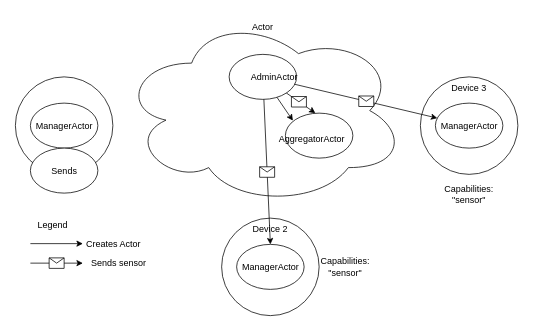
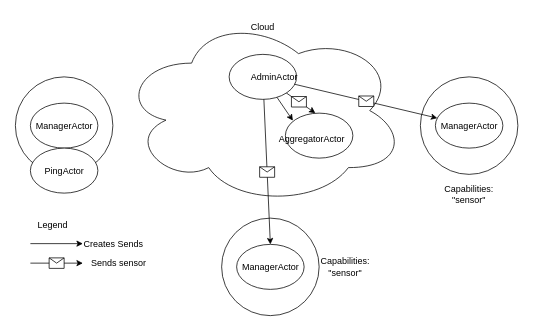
  <mxCell id="0" />
  <mxCell id="1" parent="0" />
  <mxCell id="2" value="" style="ellipse;shape=cloud;whiteSpace=wrap;html=1;" parent="1" vertex="1"><mxGeometry x="160" y="20" width="380" height="253.33" as="geometry" /></mxCell>
  <mxCell id="3" value="" style="group" parent="1" vertex="1" connectable="0"><mxGeometry x="305" y="71.66" width="90" height="60" as="geometry" /></mxCell>
  <mxCell id="4" value="" style="ellipse;whiteSpace=wrap;html=1;" parent="3" vertex="1"><mxGeometry width="90" height="60" as="geometry" /></mxCell>
  <mxCell id="5" value="AdminActor" style="text;html=1;strokeColor=none;fillColor=none;align=center;verticalAlign=middle;whiteSpace=wrap;rounded=0;" parent="3" vertex="1"><mxGeometry x="37.5" y="18.75" width="45" height="22.5" as="geometry" /></mxCell>
  <mxCell id="6" value="" style="ellipse;whiteSpace=wrap;html=1;aspect=fixed;" parent="1" vertex="1"><mxGeometry x="20" y="101.66" width="130" height="130" as="geometry" /></mxCell>
  <mxCell id="7" value="" style="group" parent="1" vertex="1" connectable="0"><mxGeometry x="40" y="136.66" width="90" height="60" as="geometry" /></mxCell>
  <mxCell id="8" value="" style="ellipse;whiteSpace=wrap;html=1;" parent="7" vertex="1"><mxGeometry width="90" height="60" as="geometry" /></mxCell>
  <mxCell id="9" value="ManagerActor" style="text;html=1;strokeColor=none;fillColor=none;align=center;verticalAlign=middle;whiteSpace=wrap;rounded=0;" parent="7" vertex="1"><mxGeometry x="22.5" y="18.75" width="45" height="22.5" as="geometry" /></mxCell>
  <mxCell id="10" value="" style="ellipse;whiteSpace=wrap;html=1;aspect=fixed;" parent="1" vertex="1"><mxGeometry x="295" y="290" width="130" height="130" as="geometry" /></mxCell>
  <mxCell id="11" value="" style="group" parent="1" vertex="1" connectable="0"><mxGeometry x="315" y="325" width="90" height="60" as="geometry" /></mxCell>
  <mxCell id="12" value="" style="ellipse;whiteSpace=wrap;html=1;" parent="11" vertex="1"><mxGeometry width="90" height="60" as="geometry" /></mxCell>
  <mxCell id="13" value="ManagerActor" style="text;html=1;strokeColor=none;fillColor=none;align=center;verticalAlign=middle;whiteSpace=wrap;rounded=0;" parent="11" vertex="1"><mxGeometry x="22.5" y="18.75" width="45" height="22.5" as="geometry" /></mxCell>
  <mxCell id="14" value="" style="ellipse;whiteSpace=wrap;html=1;aspect=fixed;" parent="1" vertex="1"><mxGeometry x="560" y="101.66" width="130" height="130" as="geometry" /></mxCell>
  <mxCell id="15" value="" style="group" parent="1" vertex="1" connectable="0"><mxGeometry x="580" y="136.66" width="90" height="60" as="geometry" /></mxCell>
  <mxCell id="16" value="" style="ellipse;whiteSpace=wrap;html=1;" parent="15" vertex="1"><mxGeometry width="90" height="60" as="geometry" /></mxCell>
  <mxCell id="17" value="ManagerActor" style="text;html=1;strokeColor=none;fillColor=none;align=center;verticalAlign=middle;whiteSpace=wrap;rounded=0;" parent="15" vertex="1"><mxGeometry x="22.5" y="18.75" width="45" height="22.5" as="geometry" /></mxCell>
  <mxCell id="18" value="Capabilities: &quot;sensor&quot;" style="text;html=1;strokeColor=none;fillColor=none;align=center;verticalAlign=middle;whiteSpace=wrap;rounded=0;" parent="1" vertex="1"><mxGeometry x="430" y="340" width="60" height="30" as="geometry" /></mxCell>
  <mxCell id="19" value="Capabilities: &quot;sensor&quot;" style="text;html=1;strokeColor=none;fillColor=none;align=center;verticalAlign=middle;whiteSpace=wrap;rounded=0;" parent="1" vertex="1"><mxGeometry x="595" y="243.33" width="60" height="30" as="geometry" /></mxCell>
- <mxCell id="20" value="Device 3" style="text;html=1;strokeColor=none;fillColor=none;align=center;verticalAlign=middle;whiteSpace=wrap;rounded=0;" parent="1" vertex="1"><mxGeometry x="595" y="101.66" width="60" height="30" as="geometry" /></mxCell>
- <mxCell id="21" value="Device 2" style="text;html=1;strokeColor=none;fillColor=none;align=center;verticalAlign=middle;whiteSpace=wrap;rounded=0;" parent="1" vertex="1"><mxGeometry x="330" y="290" width="60" height="30" as="geometry" /></mxCell>
  <mxCell id="22" value="" style="group" parent="1" vertex="1" connectable="0"><mxGeometry x="40" y="196.66" width="90" height="60" as="geometry" /></mxCell>
  <mxCell id="23" value="" style="ellipse;whiteSpace=wrap;html=1;" parent="22" vertex="1"><mxGeometry width="90" height="60" as="geometry" /></mxCell>
  <mxCell id="24" value="" style="group" parent="22" vertex="1" connectable="0"><mxGeometry width="90" height="60" as="geometry" /></mxCell>
- <mxCell id="25" value="Sends" style="text;html=1;strokeColor=none;fillColor=none;align=center;verticalAlign=middle;whiteSpace=wrap;rounded=0;" parent="24" vertex="1"><mxGeometry x="22.5" y="18.75" width="45" height="22.5" as="geometry" /></mxCell>
+ <mxCell id="25" value="PingActor" style="text;html=1;strokeColor=none;fillColor=none;align=center;verticalAlign=middle;whiteSpace=wrap;rounded=0;" parent="24" vertex="1"><mxGeometry x="22.5" y="18.75" width="45" height="22.5" as="geometry" /></mxCell>
  <mxCell id="26" value="" style="endArrow=classic;html=1;" edge="1" parent="1" source="4"><mxGeometry width="50" height="50" relative="1" as="geometry"><mxPoint x="100" y="310" as="sourcePoint" /><mxPoint x="390" y="160" as="targetPoint" /></mxGeometry></mxCell>
  <mxCell id="27" value="" style="group" vertex="1" connectable="0" parent="1"><mxGeometry x="380" y="150" width="90" height="60" as="geometry" /></mxCell>
  <mxCell id="28" value="" style="ellipse;whiteSpace=wrap;html=1;" vertex="1" parent="27"><mxGeometry width="90" height="60" as="geometry" /></mxCell>
  <mxCell id="29" value="" style="group" vertex="1" connectable="0" parent="27"><mxGeometry width="90" height="60" as="geometry" /></mxCell>
  <mxCell id="30" value="AggregatorActor" style="text;html=1;strokeColor=none;fillColor=none;align=center;verticalAlign=middle;whiteSpace=wrap;rounded=0;" vertex="1" parent="29"><mxGeometry x="12.5" y="23.75" width="45" height="22.5" as="geometry" /></mxCell>
  <mxCell id="31" value="" style="endArrow=classic;html=1;" edge="1" parent="1" source="4" target="16"><mxGeometry relative="1" as="geometry"><mxPoint x="430" y="0" as="sourcePoint" /><mxPoint x="530" y="0" as="targetPoint" /></mxGeometry></mxCell>
  <mxCell id="32" value="" style="shape=message;html=1;outlineConnect=0;" vertex="1" parent="31"><mxGeometry width="20" height="14" relative="1" as="geometry"><mxPoint x="-10" y="-7" as="offset" /></mxGeometry></mxCell>
  <mxCell id="33" value="" style="endArrow=classic;html=1;entryX=0.5;entryY=0;entryDx=0;entryDy=0;" edge="1" parent="1" source="4" target="12"><mxGeometry relative="1" as="geometry"><mxPoint x="120" y="450" as="sourcePoint" /><mxPoint x="220" y="450" as="targetPoint" /></mxGeometry></mxCell>
  <mxCell id="34" value="" style="shape=message;html=1;outlineConnect=0;" vertex="1" parent="33"><mxGeometry width="20" height="14" relative="1" as="geometry"><mxPoint x="-10" y="-7" as="offset" /></mxGeometry></mxCell>
  <mxCell id="35" value="Legend" style="text;html=1;strokeColor=none;fillColor=none;align=center;verticalAlign=middle;whiteSpace=wrap;rounded=0;" vertex="1" parent="1"><mxGeometry x="40" y="284" width="60" height="30" as="geometry" /></mxCell>
  <mxCell id="36" value="" style="endArrow=classic;html=1;" edge="1" parent="1"><mxGeometry width="50" height="50" relative="1" as="geometry"><mxPoint x="40" y="324" as="sourcePoint" /><mxPoint x="110" y="324" as="targetPoint" /></mxGeometry></mxCell>
- <mxCell id="37" value="Creates Actor" style="text;html=1;strokeColor=none;fillColor=none;align=center;verticalAlign=middle;whiteSpace=wrap;rounded=0;" vertex="1" parent="1"><mxGeometry x="90" y="310" width="122" height="30" as="geometry" /></mxCell>
+ <mxCell id="37" value="Creates Sends" style="text;html=1;strokeColor=none;fillColor=none;align=center;verticalAlign=middle;whiteSpace=wrap;rounded=0;" vertex="1" parent="1"><mxGeometry x="90" y="310" width="122" height="30" as="geometry" /></mxCell>
  <mxCell id="38" value="" style="endArrow=classic;html=1;" edge="1" parent="1"><mxGeometry relative="1" as="geometry"><mxPoint x="40" y="350" as="sourcePoint" /><mxPoint x="110" y="350" as="targetPoint" /></mxGeometry></mxCell>
  <mxCell id="39" value="" style="shape=message;html=1;outlineConnect=0;" vertex="1" parent="38"><mxGeometry width="20" height="14" relative="1" as="geometry"><mxPoint x="-10" y="-7" as="offset" /></mxGeometry></mxCell>
  <mxCell id="40" value="Sends sensor" style="text;html=1;strokeColor=none;fillColor=none;align=center;verticalAlign=middle;whiteSpace=wrap;rounded=0;" vertex="1" parent="1"><mxGeometry x="103" y="335" width="110" height="30" as="geometry" /></mxCell>
- <mxCell id="41" value="Actor" style="text;html=1;strokeColor=none;fillColor=none;align=center;verticalAlign=middle;whiteSpace=wrap;rounded=0;" vertex="1" parent="1"><mxGeometry x="320" y="20" width="60" height="30" as="geometry" /></mxCell>
+ <mxCell id="41" value="Cloud" style="text;html=1;strokeColor=none;fillColor=none;align=center;verticalAlign=middle;whiteSpace=wrap;rounded=0;" vertex="1" parent="1"><mxGeometry x="320" y="20" width="60" height="30" as="geometry" /></mxCell>
  <mxCell id="42" value="" style="endArrow=classic;html=1;" edge="1" parent="1" source="4"><mxGeometry relative="1" as="geometry"><mxPoint x="120" y="0" as="sourcePoint" /><mxPoint x="420" y="150" as="targetPoint" /></mxGeometry></mxCell>
  <mxCell id="43" value="" style="shape=message;html=1;outlineConnect=0;" vertex="1" parent="42"><mxGeometry width="20" height="14" relative="1" as="geometry"><mxPoint x="-13" y="-9" as="offset" /></mxGeometry></mxCell>
